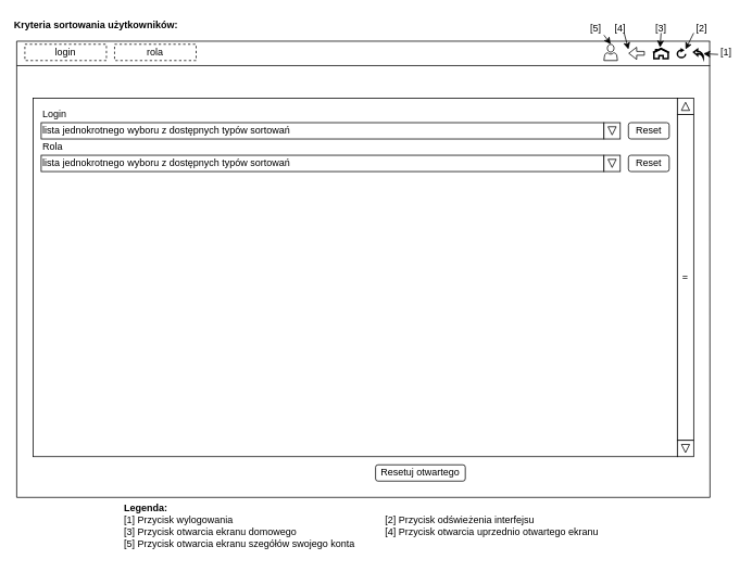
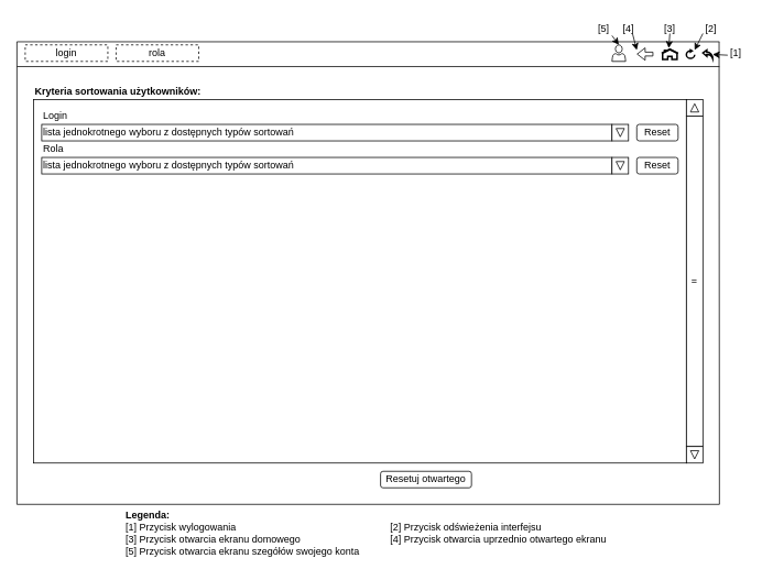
  <mxCell id="0" />
  <mxCell id="1" parent="0" />
  <mxCell id="2" value="" style="rounded=0;whiteSpace=wrap;html=1;" parent="1" vertex="1"><mxGeometry x="40" y="120" width="790" height="440" as="geometry" /></mxCell>
  <mxCell id="3" value="" style="endArrow=none;html=1;rounded=0;" parent="1" edge="1"><mxGeometry width="50" height="50" relative="1" as="geometry"><mxPoint x="20" y="50" as="sourcePoint" /><mxPoint x="870" y="50" as="targetPoint" /></mxGeometry></mxCell>
  <mxCell id="4" value="" style="endArrow=none;html=1;rounded=0;" parent="1" edge="1"><mxGeometry width="50" height="50" relative="1" as="geometry"><mxPoint x="20" y="610" as="sourcePoint" /><mxPoint x="20" y="50" as="targetPoint" /></mxGeometry></mxCell>
  <mxCell id="5" value="" style="endArrow=none;html=1;rounded=0;" parent="1" edge="1"><mxGeometry width="50" height="50" relative="1" as="geometry"><mxPoint x="20" y="80" as="sourcePoint" /><mxPoint x="870" y="80" as="targetPoint" /></mxGeometry></mxCell>
  <mxCell id="6" value="" style="endArrow=none;html=1;rounded=0;" parent="1" edge="1"><mxGeometry width="50" height="50" relative="1" as="geometry"><mxPoint x="870" y="610" as="sourcePoint" /><mxPoint x="869.58" y="50" as="targetPoint" /></mxGeometry></mxCell>
  <mxCell id="7" value="" style="endArrow=none;html=1;rounded=0;fontFamily=Helvetica;fontSize=12;fontColor=default;" parent="1" edge="1"><mxGeometry width="50" height="50" relative="1" as="geometry"><mxPoint x="20" y="610" as="sourcePoint" /><mxPoint x="870" y="610" as="targetPoint" /></mxGeometry></mxCell>
  <mxCell id="8" value="login" style="rounded=0;whiteSpace=wrap;html=1;dashed=1;" parent="1" vertex="1"><mxGeometry x="30" y="53.75" width="100" height="20" as="geometry" /></mxCell>
  <mxCell id="9" value="rola" style="rounded=0;whiteSpace=wrap;html=1;dashed=1;" parent="1" vertex="1"><mxGeometry x="140" y="53.75" width="100" height="20" as="geometry" /></mxCell>
- <mxCell id="10" value="&lt;b&gt;Kryteria sortowania użytkowników:&lt;/b&gt;" style="rounded=0;whiteSpace=wrap;html=1;dashed=1;align=left;strokeColor=none;fillColor=none;" parent="1" vertex="1"><mxGeometry x="15" y="20" width="420" height="20" as="geometry" /></mxCell>
+ <mxCell id="10" value="&lt;b&gt;Kryteria sortowania użytkowników:&lt;/b&gt;" style="rounded=0;whiteSpace=wrap;html=1;dashed=1;align=left;strokeColor=none;fillColor=none;" parent="1" vertex="1"><mxGeometry x="40" y="100" width="420" height="20" as="geometry" /></mxCell>
  <mxCell id="11" value="Login" style="text;html=1;strokeColor=none;fillColor=none;align=left;verticalAlign=middle;whiteSpace=wrap;rounded=0;" parent="1" vertex="1"><mxGeometry x="50" y="130" width="120" height="20" as="geometry" /></mxCell>
  <mxCell id="12" value="Rola" style="text;html=1;strokeColor=none;fillColor=none;align=left;verticalAlign=middle;whiteSpace=wrap;rounded=0;" parent="1" vertex="1"><mxGeometry x="50" y="170" width="90" height="20" as="geometry" /></mxCell>
  <mxCell id="13" value="lista jednokrotnego wyboru z dostępnych typów sortowań" style="rounded=0;whiteSpace=wrap;html=1;align=left;" parent="1" vertex="1"><mxGeometry x="50" y="150" width="690" height="20" as="geometry" /></mxCell>
  <mxCell id="14" value="" style="rounded=0;whiteSpace=wrap;html=1;" parent="1" vertex="1"><mxGeometry x="740" y="150" width="20" height="20" as="geometry" /></mxCell>
  <mxCell id="15" value="" style="triangle;whiteSpace=wrap;html=1;rotation=90;" parent="1" vertex="1"><mxGeometry x="745" y="155" width="10" height="10" as="geometry" /></mxCell>
  <mxCell id="16" value="lista jednokrotnego wyboru z dostępnych typów sortowań" style="rounded=0;whiteSpace=wrap;html=1;align=left;" parent="1" vertex="1"><mxGeometry x="50" y="190" width="690" height="20" as="geometry" /></mxCell>
  <mxCell id="17" value="" style="rounded=0;whiteSpace=wrap;html=1;" parent="1" vertex="1"><mxGeometry x="740" y="190" width="20" height="20" as="geometry" /></mxCell>
  <mxCell id="18" value="" style="triangle;whiteSpace=wrap;html=1;rotation=90;" parent="1" vertex="1"><mxGeometry x="745" y="195" width="10" height="10" as="geometry" /></mxCell>
  <mxCell id="19" value="Resetuj otwartego" style="rounded=1;whiteSpace=wrap;html=1;" parent="1" vertex="1"><mxGeometry x="460" y="570" width="110" height="20" as="geometry" /></mxCell>
  <mxCell id="20" value="Reset" style="rounded=1;whiteSpace=wrap;html=1;" parent="1" vertex="1"><mxGeometry x="770" y="150" width="50" height="20" as="geometry" /></mxCell>
  <mxCell id="21" value="Reset" style="rounded=1;whiteSpace=wrap;html=1;" parent="1" vertex="1"><mxGeometry x="770" y="190" width="50" height="20" as="geometry" /></mxCell>
  <mxCell id="22" value="=" style="rounded=0;whiteSpace=wrap;html=1;" parent="1" vertex="1"><mxGeometry x="830" y="140" width="20" height="400" as="geometry" /></mxCell>
  <mxCell id="23" value="" style="whiteSpace=wrap;html=1;aspect=fixed;" parent="1" vertex="1"><mxGeometry x="830" y="120" width="20" height="20" as="geometry" /></mxCell>
  <mxCell id="24" value="" style="whiteSpace=wrap;html=1;aspect=fixed;" parent="1" vertex="1"><mxGeometry x="830" y="540" width="20" height="20" as="geometry" /></mxCell>
  <mxCell id="25" value="" style="triangle;whiteSpace=wrap;html=1;rotation=-90;" parent="1" vertex="1"><mxGeometry x="835" y="125" width="10" height="10" as="geometry" /></mxCell>
  <mxCell id="26" value="" style="triangle;whiteSpace=wrap;html=1;rotation=90;" parent="1" vertex="1"><mxGeometry x="835" y="545" width="10" height="10" as="geometry" /></mxCell>
  <mxCell id="27" value="" style="html=1;verticalLabelPosition=bottom;align=center;labelBackgroundColor=#ffffff;verticalAlign=top;strokeWidth=2;shadow=0;dashed=0;shape=mxgraph.ios7.icons.home;" vertex="1" parent="1"><mxGeometry x="800" y="58.75" width="20" height="12.5" as="geometry" /></mxCell>
  <mxCell id="28" value="" style="html=1;verticalLabelPosition=bottom;align=center;labelBackgroundColor=#ffffff;verticalAlign=top;strokeWidth=2;shadow=0;dashed=0;shape=mxgraph.ios7.icons.back;fontFamily=Helvetica;fontSize=12;" vertex="1" parent="1"><mxGeometry x="850" y="60" width="11.76" height="10" as="geometry" /></mxCell>
  <mxCell id="29" value="" style="html=1;verticalLabelPosition=bottom;align=center;labelBackgroundColor=#ffffff;verticalAlign=top;strokeWidth=2;shadow=0;dashed=0;shape=mxgraph.ios7.icons.reload;fontFamily=Helvetica;fontSize=12;" vertex="1" parent="1"><mxGeometry x="830" y="60" width="10" height="10" as="geometry" /></mxCell>
  <mxCell id="30" value="[1]" style="text;html=1;strokeColor=none;fillColor=none;align=center;verticalAlign=middle;whiteSpace=wrap;rounded=0;fontSize=12;fontFamily=Helvetica;fontColor=default;" vertex="1" parent="1"><mxGeometry x="880" y="58.75" width="20" height="10" as="geometry" /></mxCell>
  <mxCell id="31" value="" style="endArrow=classic;html=1;rounded=0;fontFamily=Helvetica;fontSize=12;fontColor=default;exitX=0;exitY=0.75;exitDx=0;exitDy=0;" edge="1" parent="1" source="30" target="28"><mxGeometry width="50" height="50" relative="1" as="geometry"><mxPoint x="800" y="30" as="sourcePoint" /><mxPoint x="850" y="-20" as="targetPoint" /></mxGeometry></mxCell>
  <mxCell id="32" value="" style="shape=flexArrow;endArrow=classic;html=1;rounded=0;fontFamily=Helvetica;fontSize=12;fontColor=default;startWidth=9.302;endWidth=9.302;startSize=5.426;endSize=2.867;width=4.651;" edge="1" parent="1"><mxGeometry width="50" height="50" relative="1" as="geometry"><mxPoint x="790" y="64.88" as="sourcePoint" /><mxPoint x="770" y="64.88" as="targetPoint" /></mxGeometry></mxCell>
  <mxCell id="33" value="[2]" style="text;html=1;strokeColor=none;fillColor=none;align=center;verticalAlign=middle;whiteSpace=wrap;rounded=0;fontSize=12;fontFamily=Helvetica;fontColor=default;" vertex="1" parent="1"><mxGeometry x="840" y="30" width="40" height="10" as="geometry" /></mxCell>
  <mxCell id="34" value="" style="endArrow=classic;html=1;rounded=0;fontFamily=Helvetica;fontSize=12;fontColor=default;exitX=0.25;exitY=1;exitDx=0;exitDy=0;entryX=1;entryY=0;entryDx=0;entryDy=0;entryPerimeter=0;" edge="1" parent="1" source="33" target="29"><mxGeometry width="50" height="50" relative="1" as="geometry"><mxPoint x="790" y="60" as="sourcePoint" /><mxPoint x="840" y="10" as="targetPoint" /></mxGeometry></mxCell>
  <mxCell id="35" value="[3]" style="text;html=1;strokeColor=none;fillColor=none;align=center;verticalAlign=middle;whiteSpace=wrap;rounded=0;fontSize=12;fontFamily=Helvetica;fontColor=default;" vertex="1" parent="1"><mxGeometry x="800" y="30" width="20" height="10" as="geometry" /></mxCell>
  <mxCell id="36" value="" style="endArrow=classic;html=1;rounded=0;fontFamily=Helvetica;fontSize=12;fontColor=default;entryX=0.437;entryY=-0.082;entryDx=0;entryDy=0;entryPerimeter=0;exitX=0.5;exitY=1;exitDx=0;exitDy=0;" edge="1" parent="1" source="35" target="27"><mxGeometry width="50" height="50" relative="1" as="geometry"><mxPoint x="820" y="-10" as="sourcePoint" /><mxPoint x="810" y="0" as="targetPoint" /></mxGeometry></mxCell>
  <mxCell id="37" value="[4]" style="text;html=1;strokeColor=none;fillColor=none;align=center;verticalAlign=middle;whiteSpace=wrap;rounded=0;fontSize=12;fontFamily=Helvetica;fontColor=default;" vertex="1" parent="1"><mxGeometry x="750" y="30" width="20" height="10" as="geometry" /></mxCell>
  <mxCell id="38" value="" style="endArrow=classic;html=1;rounded=0;fontFamily=Helvetica;fontSize=12;fontColor=default;exitX=0.748;exitY=1.065;exitDx=0;exitDy=0;exitPerimeter=0;" edge="1" parent="1" source="37"><mxGeometry width="50" height="50" relative="1" as="geometry"><mxPoint x="730" y="60" as="sourcePoint" /><mxPoint x="770" y="60" as="targetPoint" /></mxGeometry></mxCell>
  <mxCell id="39" value="" style="sketch=0;pointerEvents=1;shadow=0;dashed=0;html=1;labelPosition=center;verticalLabelPosition=bottom;verticalAlign=top;align=center;shape=mxgraph.mscae.intune.account_portal" vertex="1" parent="1"><mxGeometry x="740" y="53.75" width="16.5" height="20" as="geometry" /></mxCell>
  <mxCell id="40" value="[5]" style="text;html=1;strokeColor=none;fillColor=none;align=center;verticalAlign=middle;whiteSpace=wrap;rounded=0;" vertex="1" parent="1"><mxGeometry x="720" y="20" width="20" height="30" as="geometry" /></mxCell>
  <mxCell id="41" value="" style="endArrow=classic;html=1;rounded=0;exitX=1;exitY=0.75;exitDx=0;exitDy=0;entryX=0.5;entryY=0;entryDx=0;entryDy=0;entryPerimeter=0;" edge="1" parent="1" source="40" target="39"><mxGeometry width="50" height="50" relative="1" as="geometry"><mxPoint x="690" y="70" as="sourcePoint" /><mxPoint x="740" y="20" as="targetPoint" /></mxGeometry></mxCell>
  <mxCell id="42" value="&lt;b&gt;Legenda:&lt;/b&gt;&lt;br&gt;[1] Przycisk wylogowania&lt;span style=&quot;white-space: pre;&quot;&gt;&#09;&lt;/span&gt;&lt;span style=&quot;white-space: pre;&quot;&gt;&#09;&lt;span style=&quot;white-space: pre;&quot;&gt;&#09;&lt;/span&gt;&lt;span style=&quot;white-space: pre;&quot;&gt;&#09;&lt;span style=&quot;white-space: pre;&quot;&gt;&#09;&lt;/span&gt;&lt;span style=&quot;white-space: pre;&quot;&gt;&#09;&lt;span style=&quot;white-space: pre;&quot;&gt;&#09;&lt;/span&gt;&lt;/span&gt;&lt;/span&gt;&lt;/span&gt;[2] Przycisk odświeżenia interfejsu&lt;br&gt;[3] Przycisk otwarcia ekranu domowego&lt;span style=&quot;white-space: pre;&quot;&gt;&#09;&lt;/span&gt;&lt;span style=&quot;white-space: pre;&quot;&gt;&#09;&lt;span style=&quot;white-space: pre;&quot;&gt;&#09;&lt;/span&gt;&lt;span style=&quot;white-space: pre;&quot;&gt;&#09;&lt;/span&gt;&lt;span style=&quot;white-space: pre;&quot;&gt;&#09;&lt;/span&gt;&lt;/span&gt;[4] Przycisk otwarcia uprzednio otwartego ekranu&lt;br&gt;[5] Przycisk otwarcia ekranu szegółów swojego konta&lt;span style=&quot;white-space: pre;&quot;&gt;&#09;&lt;/span&gt;&lt;span style=&quot;white-space: pre;&quot;&gt;&#09;&lt;/span&gt;" style="text;html=1;align=left;verticalAlign=middle;resizable=0;points=[];autosize=1;strokeColor=none;fillColor=none;dashed=1;" vertex="1" parent="1"><mxGeometry x="150" y="610" width="610" height="70" as="geometry" /></mxCell>
